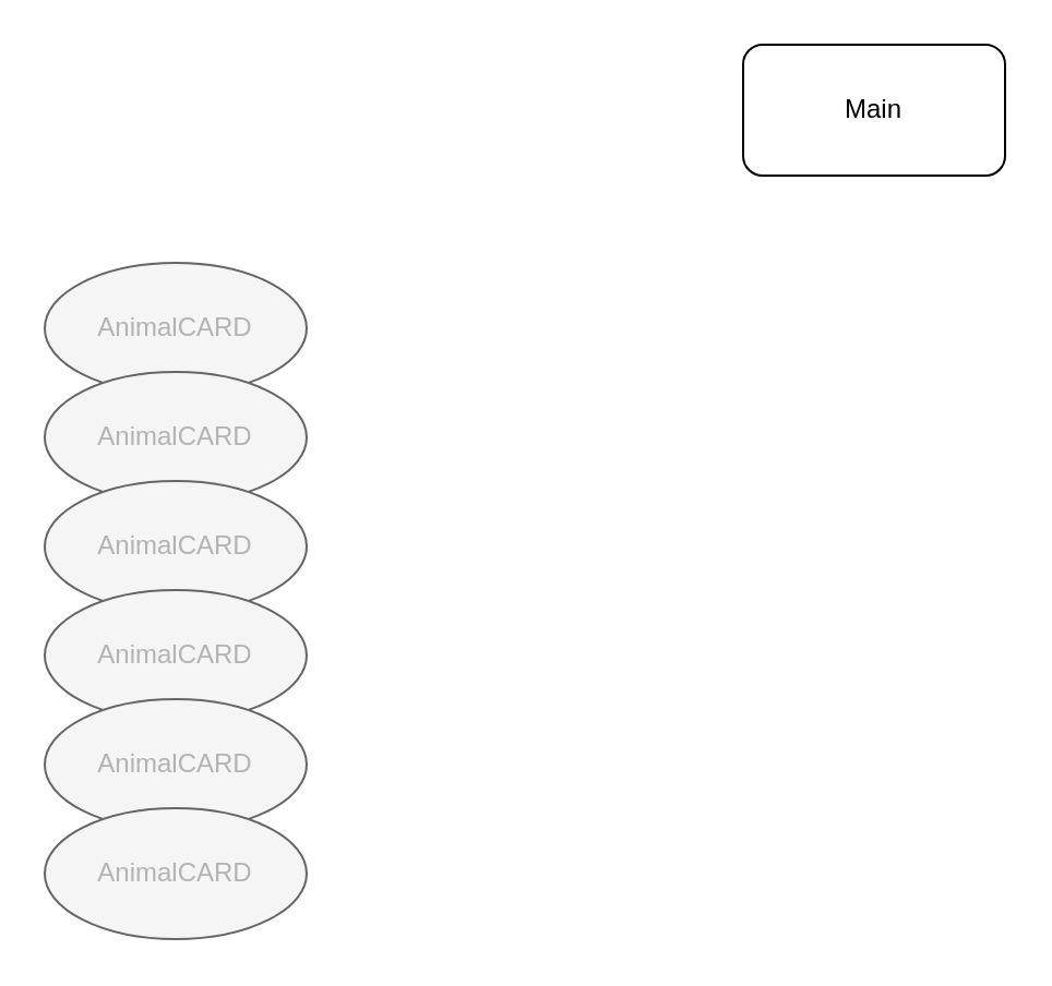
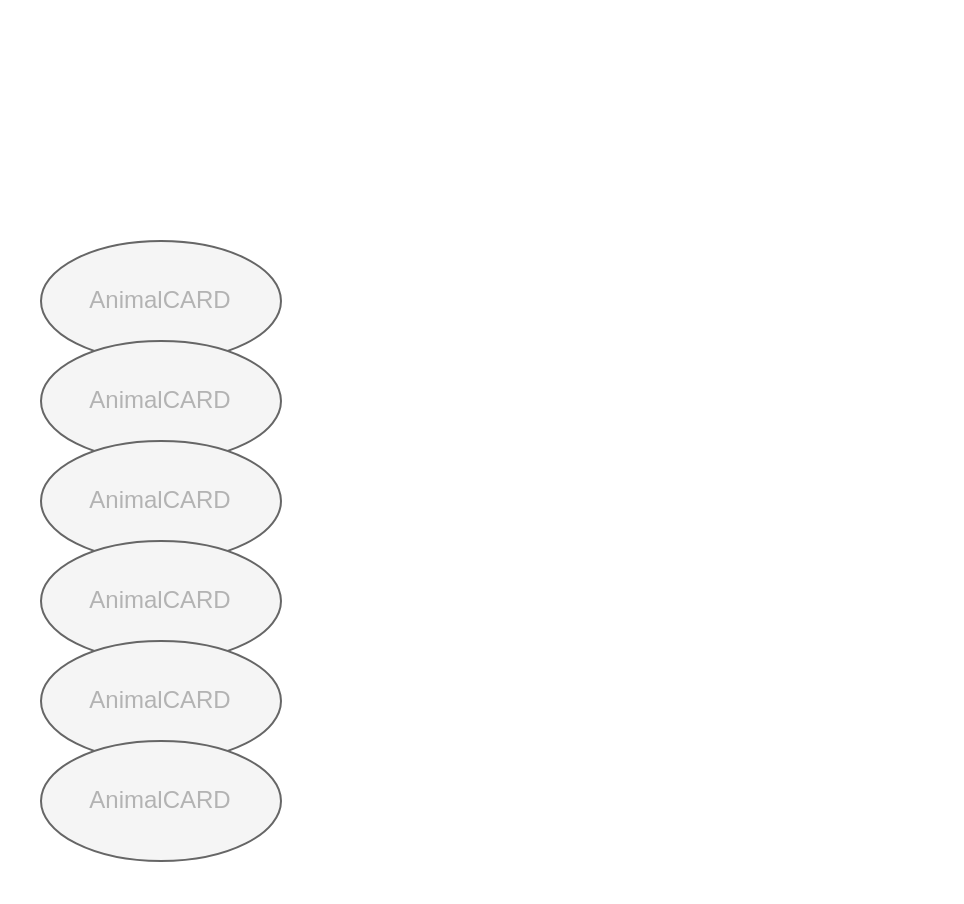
  <mxCell id="0" />
  <mxCell id="1" parent="0" />
- <mxCell id="2" value="Main" style="rounded=1;whiteSpace=wrap;html=1;" vertex="1" parent="1"><mxGeometry x="340" y="20" width="120" height="60" as="geometry" /></mxCell>
  <mxCell id="3" value="" style="group" vertex="1" connectable="0" parent="1"><mxGeometry x="20" y="120" width="120" height="310" as="geometry" /></mxCell>
  <mxCell id="4" value="AnimalCARD " style="ellipse;whiteSpace=wrap;html=1;fillColor=#f5f5f5;strokeColor=#666666;fontColor=#B3B3B3;" vertex="1" parent="3"><mxGeometry width="120" height="60" as="geometry" /></mxCell>
  <mxCell id="5" value="AnimalCARD " style="ellipse;whiteSpace=wrap;html=1;fillColor=#f5f5f5;strokeColor=#666666;fontColor=#B3B3B3;" vertex="1" parent="3"><mxGeometry y="50" width="120" height="60" as="geometry" /></mxCell>
  <mxCell id="6" value="AnimalCARD " style="ellipse;whiteSpace=wrap;html=1;fillColor=#f5f5f5;strokeColor=#666666;fontColor=#B3B3B3;" vertex="1" parent="3"><mxGeometry y="100" width="120" height="60" as="geometry" /></mxCell>
  <mxCell id="7" value="AnimalCARD " style="ellipse;whiteSpace=wrap;html=1;fillColor=#f5f5f5;strokeColor=#666666;fontColor=#B3B3B3;" vertex="1" parent="3"><mxGeometry y="150" width="120" height="60" as="geometry" /></mxCell>
  <mxCell id="8" value="AnimalCARD " style="ellipse;whiteSpace=wrap;html=1;fillColor=#f5f5f5;strokeColor=#666666;fontColor=#B3B3B3;" vertex="1" parent="3"><mxGeometry y="200" width="120" height="60" as="geometry" /></mxCell>
  <mxCell id="9" value="AnimalCARD " style="ellipse;whiteSpace=wrap;html=1;fillColor=#f5f5f5;strokeColor=#666666;fontColor=#B3B3B3;" vertex="1" parent="3"><mxGeometry y="250" width="120" height="60" as="geometry" /></mxCell>
